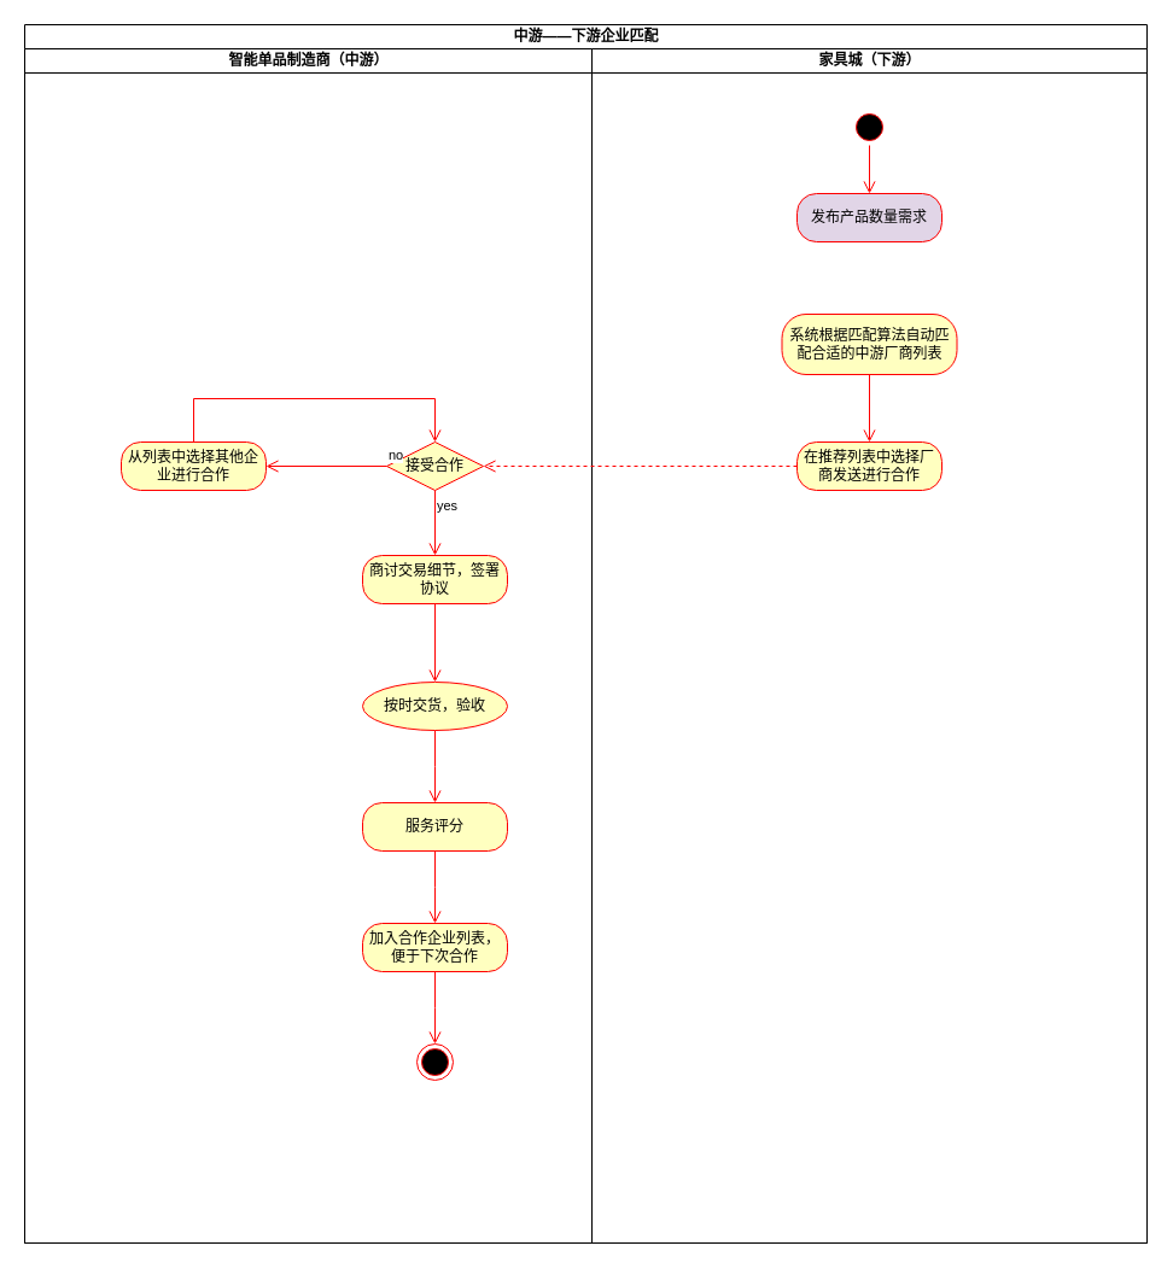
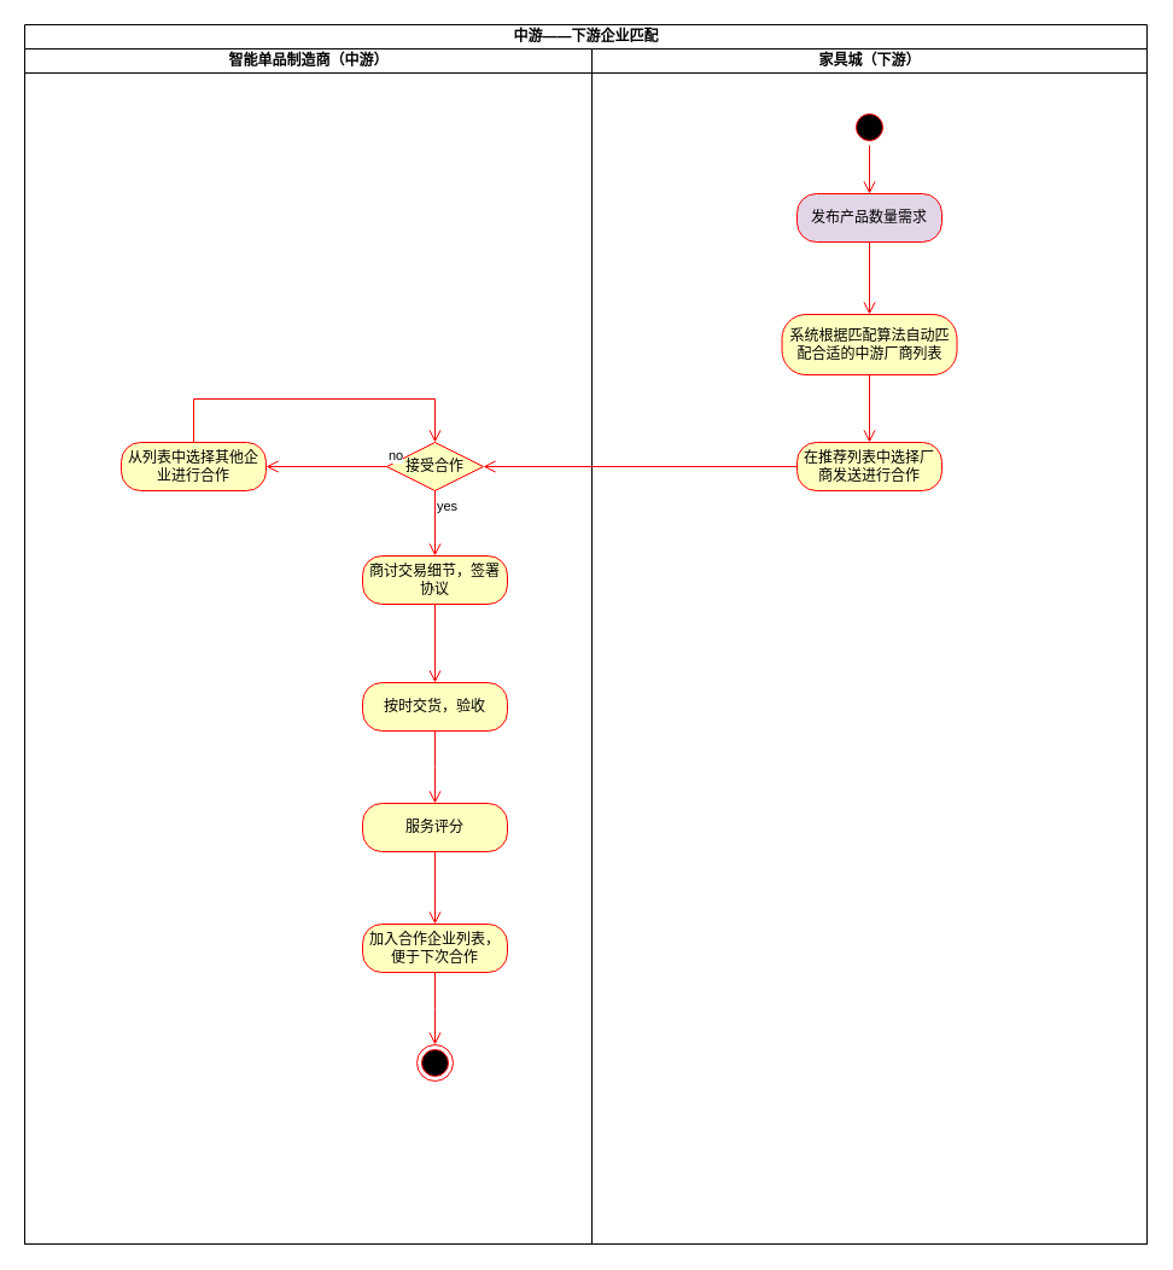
  <mxCell id="0" />
  <mxCell id="1" parent="0" />
  <mxCell id="2" value="中游——下游企业匹配" style="swimlane;childLayout=stackLayout;resizeParent=1;resizeParentMax=0;startSize=20;html=1;" parent="1" vertex="1"><mxGeometry x="20" y="20" width="930" height="1010" as="geometry" /></mxCell>
  <mxCell id="3" value="智能单品制造商（中游）" style="swimlane;startSize=20;html=1;" parent="2" vertex="1"><mxGeometry y="20" width="470" height="990" as="geometry" /></mxCell>
  <mxCell id="4" value="接受合作" style="rhombus;whiteSpace=wrap;html=1;fontColor=#000000;fillColor=#ffffc0;strokeColor=#ff0000;" vertex="1" parent="3"><mxGeometry x="300.0" y="326" width="80" height="40" as="geometry" /></mxCell>
  <mxCell id="5" value="no" style="edgeStyle=orthogonalEdgeStyle;html=1;align=left;verticalAlign=bottom;endArrow=open;endSize=8;strokeColor=#ff0000;rounded=0;entryX=1;entryY=0.5;entryDx=0;entryDy=0;" edge="1" source="4" parent="3" target="7"><mxGeometry x="-1" relative="1" as="geometry"><mxPoint x="210.0" y="346" as="targetPoint" /></mxGeometry></mxCell>
  <mxCell id="6" value="yes" style="edgeStyle=orthogonalEdgeStyle;html=1;align=left;verticalAlign=top;endArrow=open;endSize=8;strokeColor=#ff0000;rounded=0;entryX=0.5;entryY=0;entryDx=0;entryDy=0;" edge="1" source="4" parent="3" target="9"><mxGeometry x="-1" relative="1" as="geometry"><mxPoint x="340.0" y="410" as="targetPoint" /></mxGeometry></mxCell>
  <mxCell id="7" value="从列表中选择其他企业进行合作" style="rounded=1;whiteSpace=wrap;html=1;arcSize=40;fontColor=#000000;fillColor=#ffffc0;strokeColor=#ff0000;" vertex="1" parent="3"><mxGeometry x="80.0" y="326" width="120" height="40" as="geometry" /></mxCell>
  <mxCell id="8" value="" style="edgeStyle=orthogonalEdgeStyle;html=1;verticalAlign=bottom;endArrow=open;endSize=8;strokeColor=#ff0000;rounded=0;entryX=0.5;entryY=0;entryDx=0;entryDy=0;" edge="1" source="7" parent="3" target="4"><mxGeometry relative="1" as="geometry"><mxPoint x="260.0" y="220" as="targetPoint" /><Array as="points"><mxPoint x="140" y="290" /><mxPoint x="340" y="290" /></Array></mxGeometry></mxCell>
  <mxCell id="9" value="商讨交易细节，签署协议" style="rounded=1;whiteSpace=wrap;html=1;arcSize=40;fontColor=#000000;fillColor=#ffffc0;strokeColor=#ff0000;" vertex="1" parent="3"><mxGeometry x="280" y="420" width="120" height="40" as="geometry" /></mxCell>
  <mxCell id="10" value="" style="edgeStyle=orthogonalEdgeStyle;html=1;verticalAlign=bottom;endArrow=open;endSize=8;strokeColor=#ff0000;rounded=0;entryX=0.5;entryY=0;entryDx=0;entryDy=0;" edge="1" source="9" parent="3" target="11"><mxGeometry relative="1" as="geometry"><mxPoint x="340.0" y="510" as="targetPoint" /></mxGeometry></mxCell>
- <mxCell id="11" value="按时交货，验收" style="ellipse;whiteSpace=wrap;html=1;arcSize=40;fontColor=#000000;fillColor=#ffffc0;strokeColor=#ff0000;" vertex="1" parent="3"><mxGeometry x="280.0" y="525" width="120" height="40" as="geometry" /></mxCell>
+ <mxCell id="11" value="按时交货，验收" style="rounded=1;whiteSpace=wrap;html=1;arcSize=40;fontColor=#000000;fillColor=#ffffc0;strokeColor=#ff0000;" vertex="1" parent="3"><mxGeometry x="280.0" y="525" width="120" height="40" as="geometry" /></mxCell>
  <mxCell id="12" value="" style="edgeStyle=orthogonalEdgeStyle;html=1;verticalAlign=bottom;endArrow=open;endSize=8;strokeColor=#ff0000;rounded=0;" edge="1" parent="3" source="11"><mxGeometry relative="1" as="geometry"><mxPoint x="340.0" y="625" as="targetPoint" /></mxGeometry></mxCell>
  <mxCell id="13" value="服务评分" style="rounded=1;whiteSpace=wrap;html=1;arcSize=40;fontColor=#000000;fillColor=#ffffc0;strokeColor=#ff0000;" vertex="1" parent="3"><mxGeometry x="280.0" y="625" width="120" height="40" as="geometry" /></mxCell>
  <mxCell id="14" value="" style="edgeStyle=orthogonalEdgeStyle;html=1;verticalAlign=bottom;endArrow=open;endSize=8;strokeColor=#ff0000;rounded=0;" edge="1" parent="3" source="13"><mxGeometry relative="1" as="geometry"><mxPoint x="340.0" y="725" as="targetPoint" /></mxGeometry></mxCell>
  <mxCell id="15" value="加入合作企业列表，便于下次合作" style="rounded=1;whiteSpace=wrap;html=1;arcSize=40;fontColor=#000000;fillColor=#ffffc0;strokeColor=#ff0000;" vertex="1" parent="3"><mxGeometry x="280.0" y="725" width="120" height="40" as="geometry" /></mxCell>
  <mxCell id="16" value="" style="edgeStyle=orthogonalEdgeStyle;html=1;verticalAlign=bottom;endArrow=open;endSize=8;strokeColor=#ff0000;rounded=0;" edge="1" parent="3" source="15"><mxGeometry relative="1" as="geometry"><mxPoint x="340.0" y="825" as="targetPoint" /></mxGeometry></mxCell>
  <mxCell id="17" value="" style="ellipse;html=1;shape=endState;fillColor=#000000;strokeColor=#ff0000;" vertex="1" parent="3"><mxGeometry x="325.0" y="825" width="30" height="30" as="geometry" /></mxCell>
  <mxCell id="18" value="家具城（下游）" style="swimlane;startSize=20;html=1;" parent="2" vertex="1"><mxGeometry x="470" y="20" width="460" height="990" as="geometry" /></mxCell>
  <mxCell id="19" value="" style="ellipse;html=1;shape=startState;fillColor=#000000;strokeColor=#ff0000;" vertex="1" parent="18"><mxGeometry x="215.0" y="50" width="30" height="30" as="geometry" /></mxCell>
  <mxCell id="20" value="" style="edgeStyle=orthogonalEdgeStyle;html=1;verticalAlign=bottom;endArrow=open;endSize=8;strokeColor=#ff0000;rounded=0;entryX=0.5;entryY=0;entryDx=0;entryDy=0;" edge="1" source="19" parent="18" target="21"><mxGeometry relative="1" as="geometry"><mxPoint x="230.0" y="110" as="targetPoint" /></mxGeometry></mxCell>
  <mxCell id="21" value="发布产品数量需求" style="rounded=1;whiteSpace=wrap;html=1;arcSize=40;fontColor=#000000;fillColor=#e1d5e7;strokeColor=#ff0000;" vertex="1" parent="18"><mxGeometry x="170.0" y="120" width="120" height="40" as="geometry" /></mxCell>
+ <mxCell id="22" value="" style="edgeStyle=orthogonalEdgeStyle;html=1;verticalAlign=bottom;endArrow=open;endSize=8;strokeColor=#ff0000;rounded=0;entryX=0.5;entryY=0;entryDx=0;entryDy=0;" edge="1" source="21" parent="18" target="23"><mxGeometry relative="1" as="geometry"><mxPoint x="230.0" y="210" as="targetPoint" /></mxGeometry></mxCell>
  <mxCell id="23" value="系统根据匹配算法自动匹配合适的中游厂商列表" style="rounded=1;whiteSpace=wrap;html=1;arcSize=40;fontColor=#000000;fillColor=#ffffc0;strokeColor=#ff0000;" vertex="1" parent="18"><mxGeometry x="157.5" y="220" width="145" height="50" as="geometry" /></mxCell>
  <mxCell id="24" value="" style="edgeStyle=orthogonalEdgeStyle;html=1;verticalAlign=bottom;endArrow=open;endSize=8;strokeColor=#ff0000;rounded=0;entryX=0.5;entryY=0;entryDx=0;entryDy=0;" edge="1" source="23" parent="18" target="25"><mxGeometry relative="1" as="geometry"><mxPoint x="230.0" y="320" as="targetPoint" /></mxGeometry></mxCell>
  <mxCell id="25" value="在推荐列表中选择厂商发送进行合作" style="rounded=1;whiteSpace=wrap;html=1;arcSize=40;fontColor=#000000;fillColor=#ffffc0;strokeColor=#ff0000;" vertex="1" parent="18"><mxGeometry x="170.0" y="326" width="120" height="40" as="geometry" /></mxCell>
- <mxCell id="26" value="" style="edgeStyle=orthogonalEdgeStyle;html=1;verticalAlign=bottom;endArrow=open;endSize=8;strokeColor=#ff0000;rounded=0;entryX=1;entryY=0.5;entryDx=0;entryDy=0;dashed=1;" edge="1" source="25" parent="2" target="4"><mxGeometry relative="1" as="geometry"><mxPoint x="280.0" y="366" as="targetPoint" /></mxGeometry></mxCell>
+ <mxCell id="26" value="" style="edgeStyle=orthogonalEdgeStyle;html=1;verticalAlign=bottom;endArrow=open;endSize=8;strokeColor=#ff0000;rounded=0;entryX=1;entryY=0.5;entryDx=0;entryDy=0;" edge="1" source="25" parent="2" target="4"><mxGeometry relative="1" as="geometry"><mxPoint x="280.0" y="366" as="targetPoint" /></mxGeometry></mxCell>
